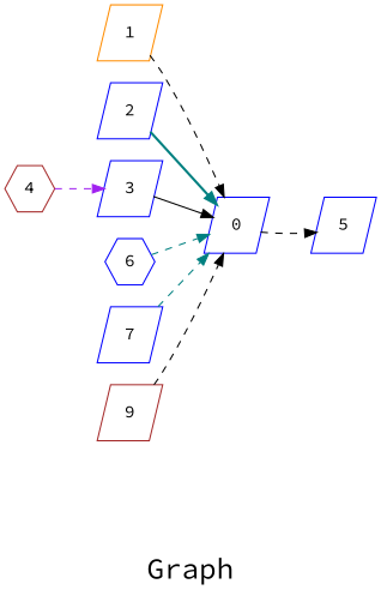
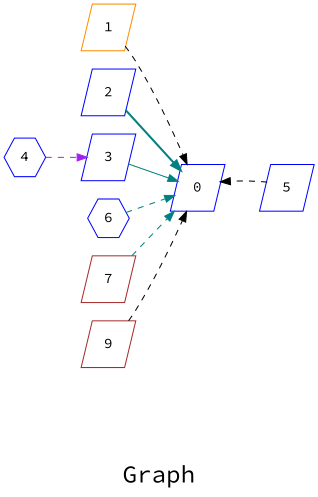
  digraph {
    fontname="Source Code Pro"
    fontsize=24
    label="\nGraph\n"
    rankdir=LR
    splines=true
    node [color=blue fontname="Source Code Pro" shape=parallelogram]
    edge [color=black fontname="Source Code Pro" style=dashed]
    n1 [height=0.3 label=0 width=0.3]
    n2 [color=darkorange height=0.3 label=1 width=0.3]
    n3 [height=0.3 label=2 width=0.3]
    n4 [height=0.3 label=3 width=0.3]
-   n5 [color=brown height=0.3 label=4 shape=hexagon width=0.3]
+   n5 [height=0.3 label=4 shape=hexagon width=0.3]
    n6 [height=0.3 label=5 width=0.3]
    n7 [height=0.3 label=6 shape=hexagon width=0.3]
-   n8 [height=0.3 label=7 width=0.3]
+   n8 [color=brown height=0.3 label=7 width=0.3]
    n9 [color=brown height=0.3 label=9 width=0.3]
    n2 -> n1
    n3 -> n1 [color=teal style=bold]
-   n4 -> n1 [style=solid]
+   n4 -> n1 [color=teal style=solid]
    n5 -> n4 [color=purple]
-   n1 -> n6
+   n6 -> n1
    n7 -> n1 [color=teal]
    n8 -> n1 [color=teal]
    n9 -> n1
  }
